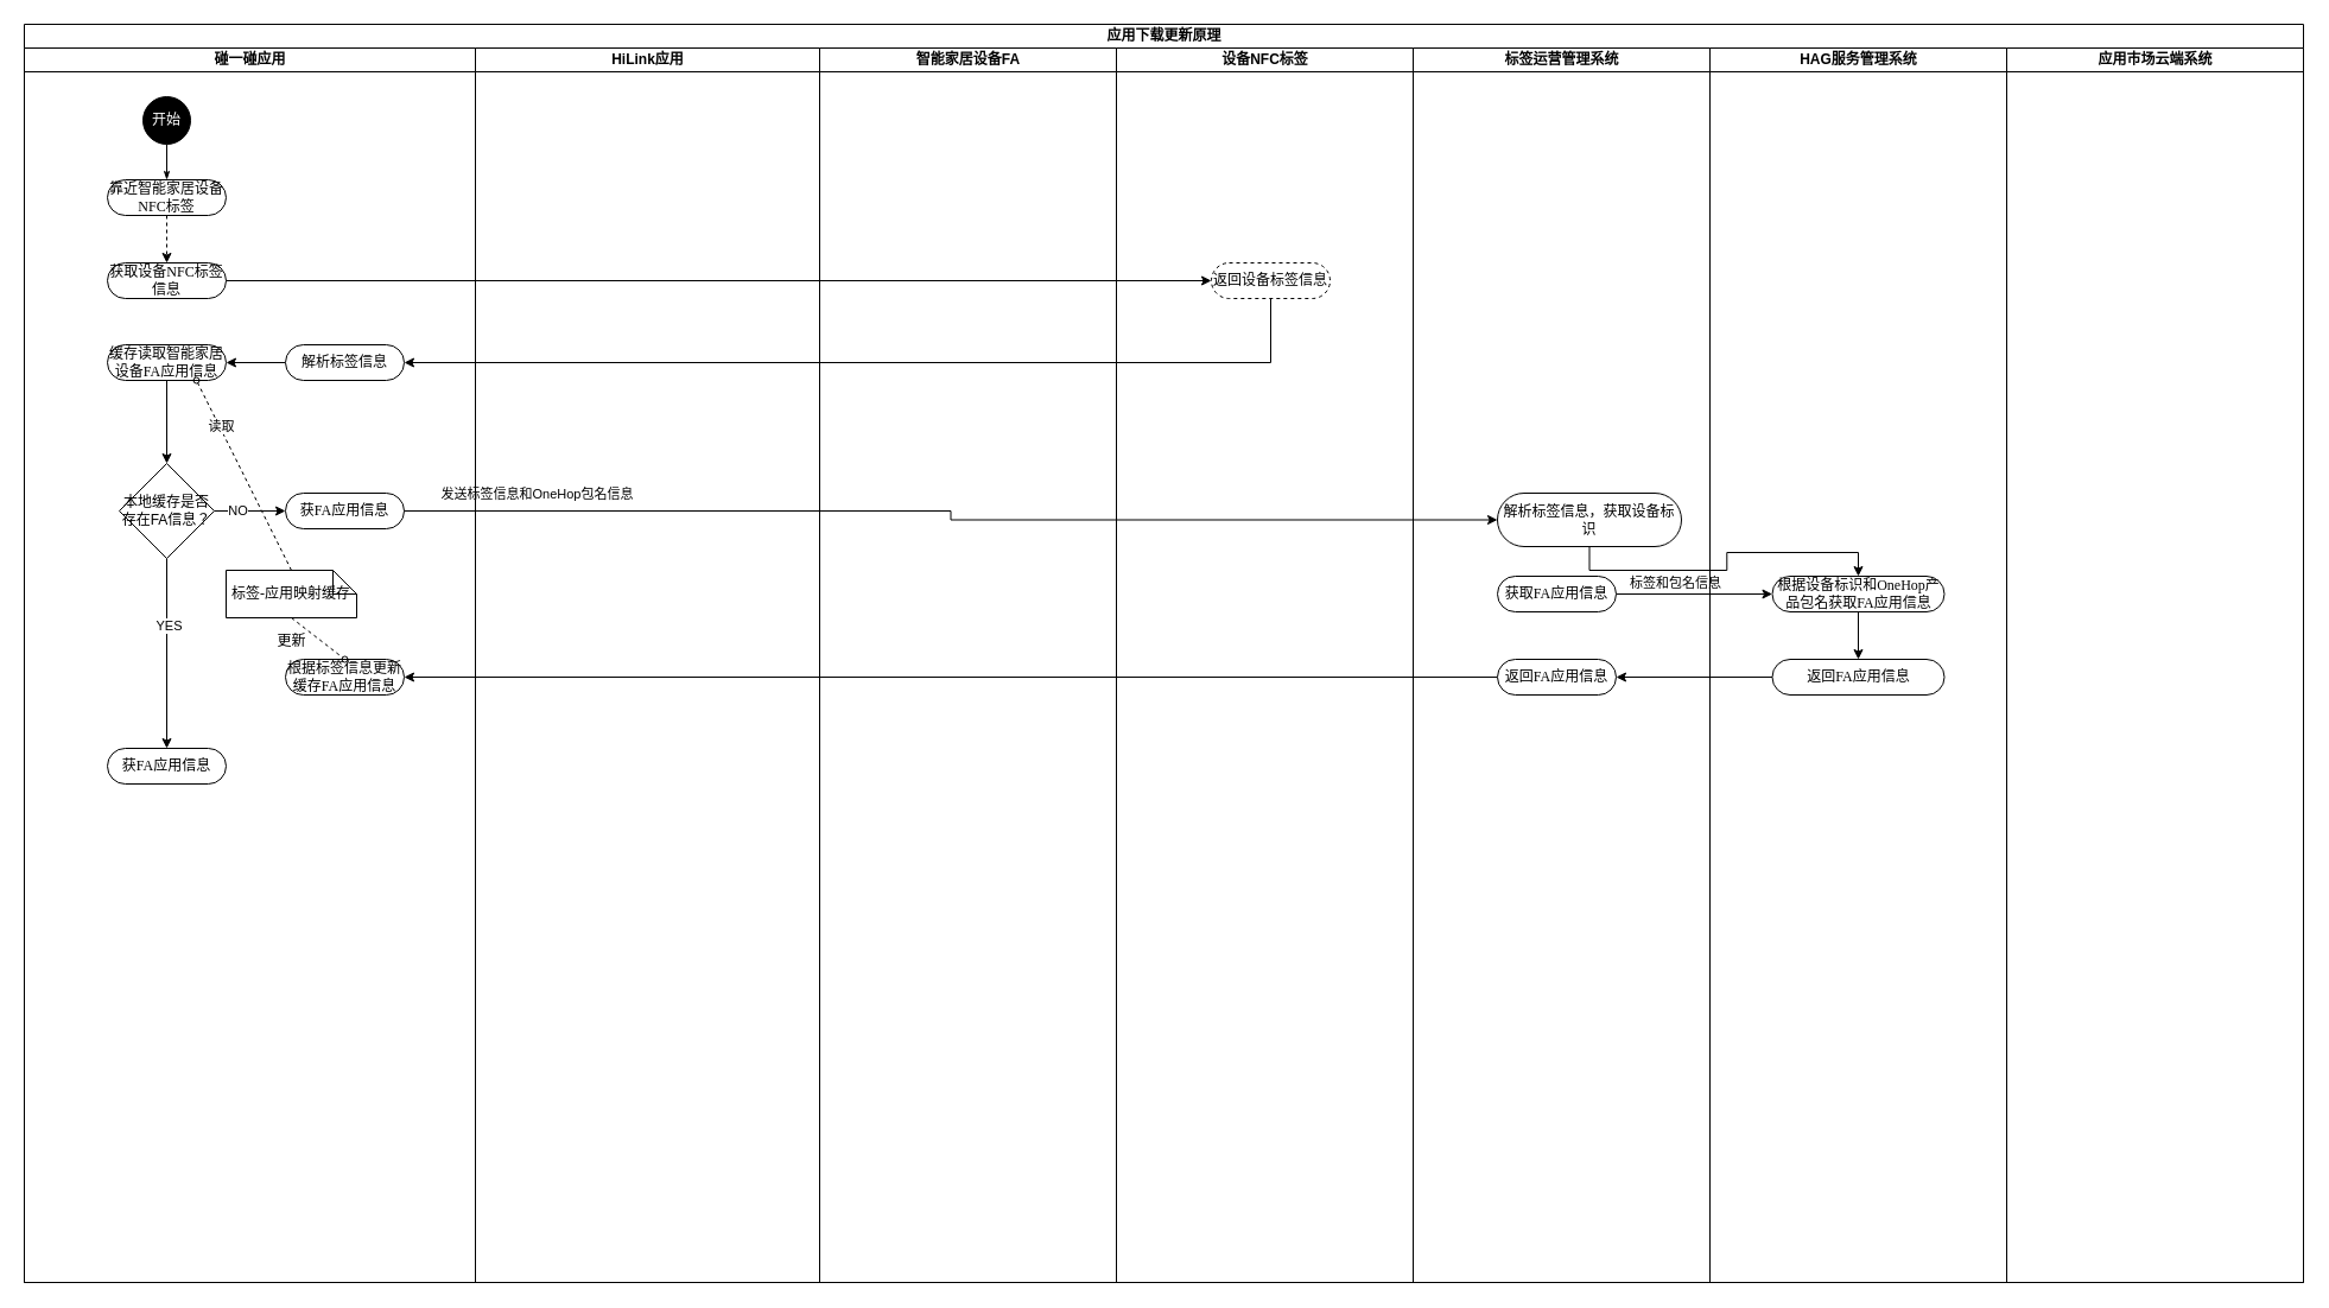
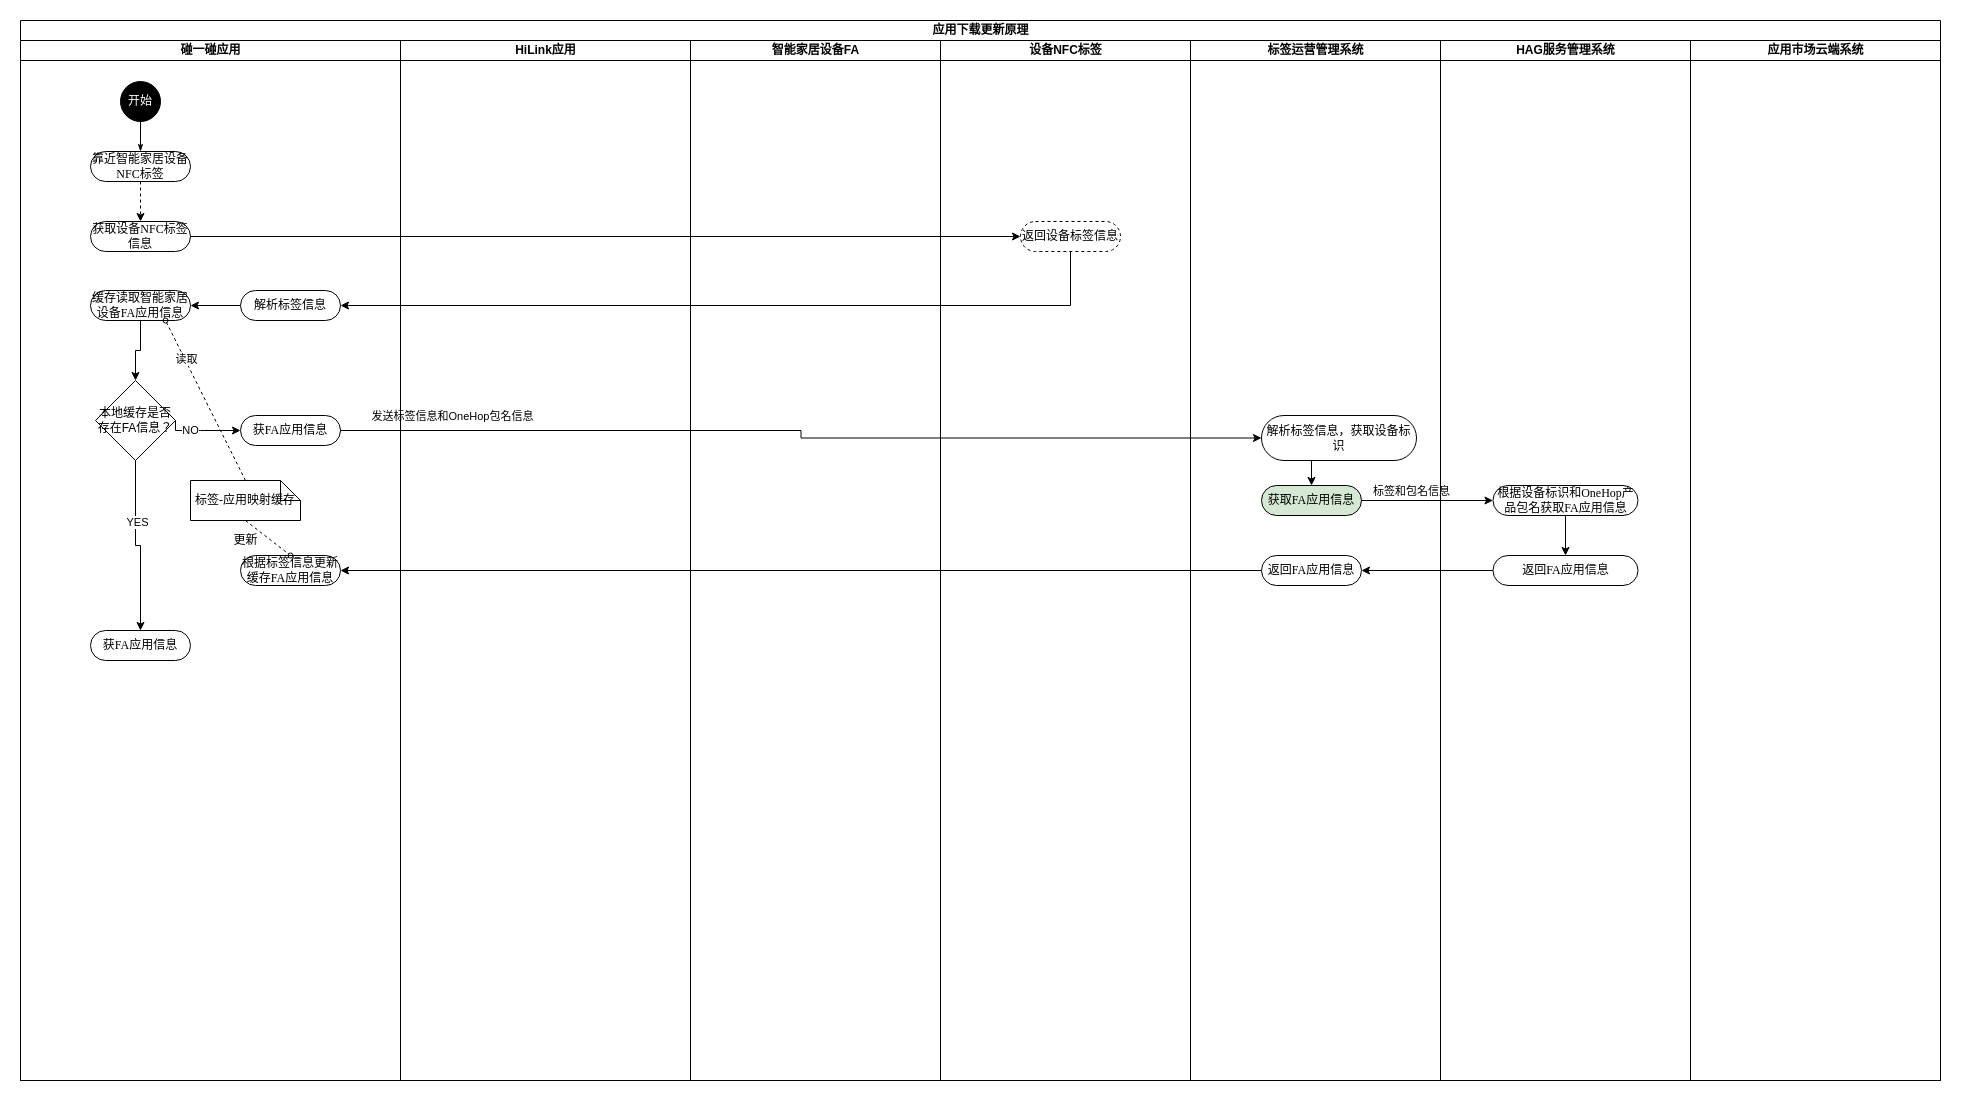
  <mxCell id="0" />
  <mxCell id="1" parent="0" />
  <mxCell id="2" value="应用下载更新原理" style="swimlane;html=1;childLayout=stackLayout;startSize=20;rounded=0;shadow=0;comic=0;labelBackgroundColor=none;strokeWidth=1;fontFamily=Verdana;fontSize=12;align=center;" vertex="1" parent="1"><mxGeometry x="20" y="20" width="1920" height="1060" as="geometry" /></mxCell>
  <mxCell id="3" value="碰一碰应用" style="swimlane;html=1;startSize=20;" vertex="1" parent="2"><mxGeometry y="20" width="380" height="1040" as="geometry" /></mxCell>
  <mxCell id="4" style="edgeStyle=orthogonalEdgeStyle;rounded=0;html=1;labelBackgroundColor=none;startArrow=none;startFill=0;startSize=5;endArrow=classicThin;endFill=1;endSize=5;jettySize=auto;orthogonalLoop=1;strokeWidth=1;fontFamily=Verdana;fontSize=12" edge="1" parent="3" source="7" target="6"><mxGeometry relative="1" as="geometry" /></mxCell>
  <mxCell id="5" style="edgeStyle=orthogonalEdgeStyle;rounded=0;orthogonalLoop=1;jettySize=auto;html=1;exitX=0.5;exitY=1;exitDx=0;exitDy=0;entryX=0.5;entryY=0;entryDx=0;entryDy=0;dashed=1;" edge="1" parent="3" source="6" target="8"><mxGeometry relative="1" as="geometry" /></mxCell>
  <mxCell id="6" value="靠近智能家居设备NFC标签" style="rounded=1;whiteSpace=wrap;html=1;shadow=0;comic=0;labelBackgroundColor=none;strokeWidth=1;fontFamily=Verdana;fontSize=12;align=center;arcSize=50;" vertex="1" parent="3"><mxGeometry x="70" y="111" width="100" height="30" as="geometry" /></mxCell>
  <mxCell id="7" value="&lt;font color=&quot;#ffffff&quot;&gt;开始&lt;/font&gt;" style="ellipse;whiteSpace=wrap;html=1;rounded=0;shadow=0;comic=0;labelBackgroundColor=none;strokeWidth=1;fillColor=#000000;fontFamily=Verdana;fontSize=12;align=center;" vertex="1" parent="3"><mxGeometry x="100" y="41" width="40" height="40" as="geometry" /></mxCell>
  <mxCell id="8" value="获取设备NFC标签信息" style="rounded=1;whiteSpace=wrap;html=1;shadow=0;comic=0;labelBackgroundColor=none;strokeWidth=1;fontFamily=Verdana;fontSize=12;align=center;arcSize=50;" vertex="1" parent="3"><mxGeometry x="70" y="181" width="100" height="30" as="geometry" /></mxCell>
  <mxCell id="9" style="edgeStyle=orthogonalEdgeStyle;rounded=0;orthogonalLoop=1;jettySize=auto;html=1;exitX=0.5;exitY=1;exitDx=0;exitDy=0;entryX=0.5;entryY=0;entryDx=0;entryDy=0;" edge="1" parent="3" source="10" target="16"><mxGeometry relative="1" as="geometry" /></mxCell>
  <mxCell id="10" value="缓存读取智能家居设备FA应用信息" style="rounded=1;whiteSpace=wrap;html=1;shadow=0;comic=0;labelBackgroundColor=none;strokeWidth=1;fontFamily=Verdana;fontSize=12;align=center;arcSize=50;" vertex="1" parent="3"><mxGeometry x="70" y="250" width="100" height="30" as="geometry" /></mxCell>
  <mxCell id="11" style="edgeStyle=orthogonalEdgeStyle;rounded=0;orthogonalLoop=1;jettySize=auto;html=1;exitX=0;exitY=0.5;exitDx=0;exitDy=0;entryX=1;entryY=0.5;entryDx=0;entryDy=0;" edge="1" parent="3" source="12" target="10"><mxGeometry relative="1" as="geometry" /></mxCell>
  <mxCell id="12" value="解析标签信息" style="rounded=1;whiteSpace=wrap;html=1;shadow=0;comic=0;labelBackgroundColor=none;strokeWidth=1;fontFamily=Verdana;fontSize=12;align=center;arcSize=50;" vertex="1" parent="3"><mxGeometry x="220" y="250" width="100" height="30" as="geometry" /></mxCell>
  <mxCell id="13" value="NO" style="edgeStyle=orthogonalEdgeStyle;rounded=0;orthogonalLoop=1;jettySize=auto;html=1;exitX=1;exitY=0.5;exitDx=0;exitDy=0;" edge="1" parent="3" source="16" target="19"><mxGeometry x="-0.333" relative="1" as="geometry"><Array as="points"><mxPoint x="180" y="390" /><mxPoint x="180" y="390" /></Array><mxPoint as="offset" /></mxGeometry></mxCell>
  <mxCell id="14" style="edgeStyle=orthogonalEdgeStyle;rounded=0;orthogonalLoop=1;jettySize=auto;html=1;exitX=0.5;exitY=1;exitDx=0;exitDy=0;entryX=0.5;entryY=0;entryDx=0;entryDy=0;" edge="1" parent="3" source="16" target="17"><mxGeometry relative="1" as="geometry" /></mxCell>
  <mxCell id="15" value="YES" style="edgeLabel;html=1;align=center;verticalAlign=middle;resizable=0;points=[];" vertex="1" connectable="0" parent="14"><mxGeometry x="-0.3" y="1" relative="1" as="geometry"><mxPoint as="offset" /></mxGeometry></mxCell>
- <mxCell id="16" value="本地缓存是否存在FA信息？" style="rhombus;whiteSpace=wrap;html=1;" vertex="1" parent="3"><mxGeometry x="80" y="350" width="80" height="80" as="geometry" /></mxCell>
+ <mxCell id="16" value="本地缓存是否存在FA信息？" style="rhombus;whiteSpace=wrap;html=1;" vertex="1" parent="3"><mxGeometry x="75" y="340" width="80" height="80" as="geometry" /></mxCell>
  <mxCell id="17" value="获FA应用信息" style="rounded=1;whiteSpace=wrap;html=1;shadow=0;comic=0;labelBackgroundColor=none;strokeWidth=1;fontFamily=Verdana;fontSize=12;align=center;arcSize=50;" vertex="1" parent="3"><mxGeometry x="70" y="590" width="100" height="30" as="geometry" /></mxCell>
  <mxCell id="18" value="标签-应用映射缓存" style="shape=note;whiteSpace=wrap;html=1;rounded=0;shadow=0;comic=0;labelBackgroundColor=none;strokeWidth=1;fontFamily=Verdana;fontSize=12;align=center;size=20;" vertex="1" parent="3"><mxGeometry x="170" y="440" width="110" height="40" as="geometry" /></mxCell>
  <mxCell id="19" value="获FA应用信息" style="rounded=1;whiteSpace=wrap;html=1;shadow=0;comic=0;labelBackgroundColor=none;strokeWidth=1;fontFamily=Verdana;fontSize=12;align=center;arcSize=50;" vertex="1" parent="3"><mxGeometry x="220" y="375" width="100" height="30" as="geometry" /></mxCell>
  <mxCell id="20" value="根据标签信息更新缓存FA应用信息" style="rounded=1;whiteSpace=wrap;html=1;shadow=0;comic=0;labelBackgroundColor=none;strokeWidth=1;fontFamily=Verdana;fontSize=12;align=center;arcSize=50;" vertex="1" parent="3"><mxGeometry x="220" y="515" width="100" height="30" as="geometry" /></mxCell>
  <mxCell id="21" value="更新" style="edgeStyle=none;rounded=0;html=1;dashed=1;labelBackgroundColor=none;startArrow=none;startFill=0;startSize=5;endArrow=oval;endFill=0;endSize=5;jettySize=auto;orthogonalLoop=1;strokeWidth=1;fontFamily=Verdana;fontSize=12;exitX=0.5;exitY=1;exitDx=0;exitDy=0;exitPerimeter=0;entryX=0.5;entryY=0;entryDx=0;entryDy=0;" edge="1" parent="3" source="18" target="20"><mxGeometry x="-0.569" y="-16" relative="1" as="geometry"><mxPoint x="225" y="450" as="sourcePoint" /><mxPoint x="150" y="419.788" as="targetPoint" /><mxPoint as="offset" /></mxGeometry></mxCell>
  <mxCell id="22" value="" style="edgeStyle=none;rounded=0;html=1;dashed=1;labelBackgroundColor=none;startArrow=none;startFill=0;startSize=5;endArrow=oval;endFill=0;endSize=5;jettySize=auto;orthogonalLoop=1;strokeWidth=1;fontFamily=Verdana;fontSize=12;entryX=0.75;entryY=1;entryDx=0;entryDy=0;exitX=0.5;exitY=0;exitDx=0;exitDy=0;exitPerimeter=0;" edge="1" parent="3" source="18" target="10"><mxGeometry x="0.525" y="4" relative="1" as="geometry"><mxPoint x="230" y="510" as="sourcePoint" /><mxPoint x="290" y="595" as="targetPoint" /><mxPoint x="-1" as="offset" /></mxGeometry></mxCell>
  <mxCell id="23" value="读取" style="edgeLabel;html=1;align=center;verticalAlign=middle;resizable=0;points=[];" vertex="1" connectable="0" parent="22"><mxGeometry x="0.505" y="-1" relative="1" as="geometry"><mxPoint as="offset" /></mxGeometry></mxCell>
  <mxCell id="24" style="edgeStyle=orthogonalEdgeStyle;rounded=0;orthogonalLoop=1;jettySize=auto;html=1;exitX=1;exitY=0.5;exitDx=0;exitDy=0;" edge="1" parent="2" source="19" target="36"><mxGeometry relative="1" as="geometry" /></mxCell>
  <mxCell id="25" value="发送标签信息和OneHop包名信息" style="edgeLabel;html=1;align=center;verticalAlign=middle;resizable=0;points=[];" vertex="1" connectable="0" parent="24"><mxGeometry x="-0.796" y="-1" relative="1" as="geometry"><mxPoint x="16" y="-16" as="offset" /></mxGeometry></mxCell>
  <mxCell id="26" style="edgeStyle=orthogonalEdgeStyle;rounded=0;orthogonalLoop=1;jettySize=auto;html=1;exitX=1;exitY=0.5;exitDx=0;exitDy=0;" edge="1" parent="2" source="37" target="42"><mxGeometry relative="1" as="geometry" /></mxCell>
  <mxCell id="27" value="标签和包名信息" style="edgeLabel;html=1;align=center;verticalAlign=middle;resizable=0;points=[];" vertex="1" connectable="0" parent="26"><mxGeometry x="-0.346" y="-3" relative="1" as="geometry"><mxPoint x="6" y="-13" as="offset" /></mxGeometry></mxCell>
  <mxCell id="28" style="edgeStyle=orthogonalEdgeStyle;rounded=0;orthogonalLoop=1;jettySize=auto;html=1;exitX=0;exitY=0.5;exitDx=0;exitDy=0;entryX=1;entryY=0.5;entryDx=0;entryDy=0;" edge="1" parent="2" source="41" target="38"><mxGeometry relative="1" as="geometry" /></mxCell>
  <mxCell id="29" style="edgeStyle=orthogonalEdgeStyle;rounded=0;orthogonalLoop=1;jettySize=auto;html=1;exitX=0;exitY=0.5;exitDx=0;exitDy=0;entryX=1;entryY=0.5;entryDx=0;entryDy=0;" edge="1" parent="2" source="38" target="20"><mxGeometry relative="1" as="geometry" /></mxCell>
  <mxCell id="30" value="HiLink应用" style="swimlane;html=1;startSize=20;" vertex="1" parent="2"><mxGeometry x="380" y="20" width="290" height="1040" as="geometry" /></mxCell>
  <mxCell id="31" value="智能家居设备FA" style="swimlane;html=1;startSize=20;" vertex="1" parent="2"><mxGeometry x="670" y="20" width="250" height="1040" as="geometry" /></mxCell>
  <mxCell id="32" value="设备NFC标签" style="swimlane;html=1;startSize=20;" vertex="1" parent="2"><mxGeometry x="920" y="20" width="250" height="1040" as="geometry" /></mxCell>
  <mxCell id="33" value="返回设备标签信息" style="rounded=1;whiteSpace=wrap;html=1;shadow=0;comic=0;labelBackgroundColor=none;strokeWidth=1;fontFamily=Verdana;fontSize=12;align=center;arcSize=50;dashed=1;" vertex="1" parent="32"><mxGeometry x="80" y="181" width="100" height="30" as="geometry" /></mxCell>
  <mxCell id="34" value="标签运营管理系统" style="swimlane;html=1;startSize=20;" vertex="1" parent="2"><mxGeometry x="1170" y="20" width="250" height="1040" as="geometry" /></mxCell>
- <mxCell id="35" style="edgeStyle=orthogonalEdgeStyle;rounded=0;orthogonalLoop=1;jettySize=auto;html=1;exitX=0.5;exitY=1;exitDx=0;exitDy=0;" edge="1" parent="34" source="36" target="42"><mxGeometry relative="1" as="geometry" /></mxCell>
+ <mxCell id="35" style="edgeStyle=orthogonalEdgeStyle;rounded=0;orthogonalLoop=1;jettySize=auto;html=1;exitX=0.5;exitY=1;exitDx=0;exitDy=0;entryX=0.5;entryY=0;entryDx=0;entryDy=0;" edge="1" parent="34" source="36" target="37"><mxGeometry relative="1" as="geometry" /></mxCell>
  <mxCell id="36" value="解析标签信息，获取设备标识" style="rounded=1;whiteSpace=wrap;html=1;shadow=0;comic=0;labelBackgroundColor=none;strokeWidth=1;fontFamily=Verdana;fontSize=12;align=center;arcSize=50;" vertex="1" parent="34"><mxGeometry x="71" y="375" width="155" height="45" as="geometry" /></mxCell>
- <mxCell id="37" value="获取FA应用信息" style="rounded=1;whiteSpace=wrap;html=1;shadow=0;comic=0;labelBackgroundColor=none;strokeWidth=1;fontFamily=Verdana;fontSize=12;align=center;arcSize=50;" vertex="1" parent="34"><mxGeometry x="71" y="445" width="100" height="30" as="geometry" /></mxCell>
+ <mxCell id="37" value="获取FA应用信息" style="rounded=1;whiteSpace=wrap;html=1;shadow=0;comic=0;labelBackgroundColor=none;strokeWidth=1;fontFamily=Verdana;fontSize=12;align=center;arcSize=50;fillColor=#d5e8d4;" vertex="1" parent="34"><mxGeometry x="71" y="445" width="100" height="30" as="geometry" /></mxCell>
  <mxCell id="38" value="返回FA应用信息" style="rounded=1;whiteSpace=wrap;html=1;shadow=0;comic=0;labelBackgroundColor=none;strokeWidth=1;fontFamily=Verdana;fontSize=12;align=center;arcSize=50;" vertex="1" parent="34"><mxGeometry x="71" y="515" width="100" height="30" as="geometry" /></mxCell>
  <mxCell id="39" value="HAG服务管理系统" style="swimlane;html=1;startSize=20;" vertex="1" parent="2"><mxGeometry x="1420" y="20" width="250" height="1040" as="geometry" /></mxCell>
  <mxCell id="40" style="edgeStyle=orthogonalEdgeStyle;rounded=0;orthogonalLoop=1;jettySize=auto;html=1;exitX=0.5;exitY=1;exitDx=0;exitDy=0;entryX=0.5;entryY=0;entryDx=0;entryDy=0;" edge="1" parent="39" source="42" target="41"><mxGeometry relative="1" as="geometry" /></mxCell>
  <mxCell id="41" value="返回FA应用信息" style="rounded=1;whiteSpace=wrap;html=1;shadow=0;comic=0;labelBackgroundColor=none;strokeWidth=1;fontFamily=Verdana;fontSize=12;align=center;arcSize=50;" vertex="1" parent="39"><mxGeometry x="52.5" y="515" width="145" height="30" as="geometry" /></mxCell>
  <mxCell id="42" value="根据设备标识和OneHop产品包名获取FA应用信息" style="rounded=1;whiteSpace=wrap;html=1;shadow=0;comic=0;labelBackgroundColor=none;strokeWidth=1;fontFamily=Verdana;fontSize=12;align=center;arcSize=50;" vertex="1" parent="39"><mxGeometry x="52.5" y="445" width="145" height="30" as="geometry" /></mxCell>
  <mxCell id="43" value="应用市场云端系统" style="swimlane;html=1;startSize=20;" vertex="1" parent="2"><mxGeometry x="1670" y="20" width="250" height="1040" as="geometry" /></mxCell>
  <mxCell id="44" style="edgeStyle=orthogonalEdgeStyle;rounded=0;orthogonalLoop=1;jettySize=auto;html=1;exitX=1;exitY=0.5;exitDx=0;exitDy=0;" edge="1" parent="2" source="8" target="33"><mxGeometry relative="1" as="geometry" /></mxCell>
  <mxCell id="45" style="edgeStyle=orthogonalEdgeStyle;rounded=0;orthogonalLoop=1;jettySize=auto;html=1;exitX=0.5;exitY=1;exitDx=0;exitDy=0;entryX=1;entryY=0.5;entryDx=0;entryDy=0;" edge="1" parent="2" source="33" target="12"><mxGeometry relative="1" as="geometry" /></mxCell>
